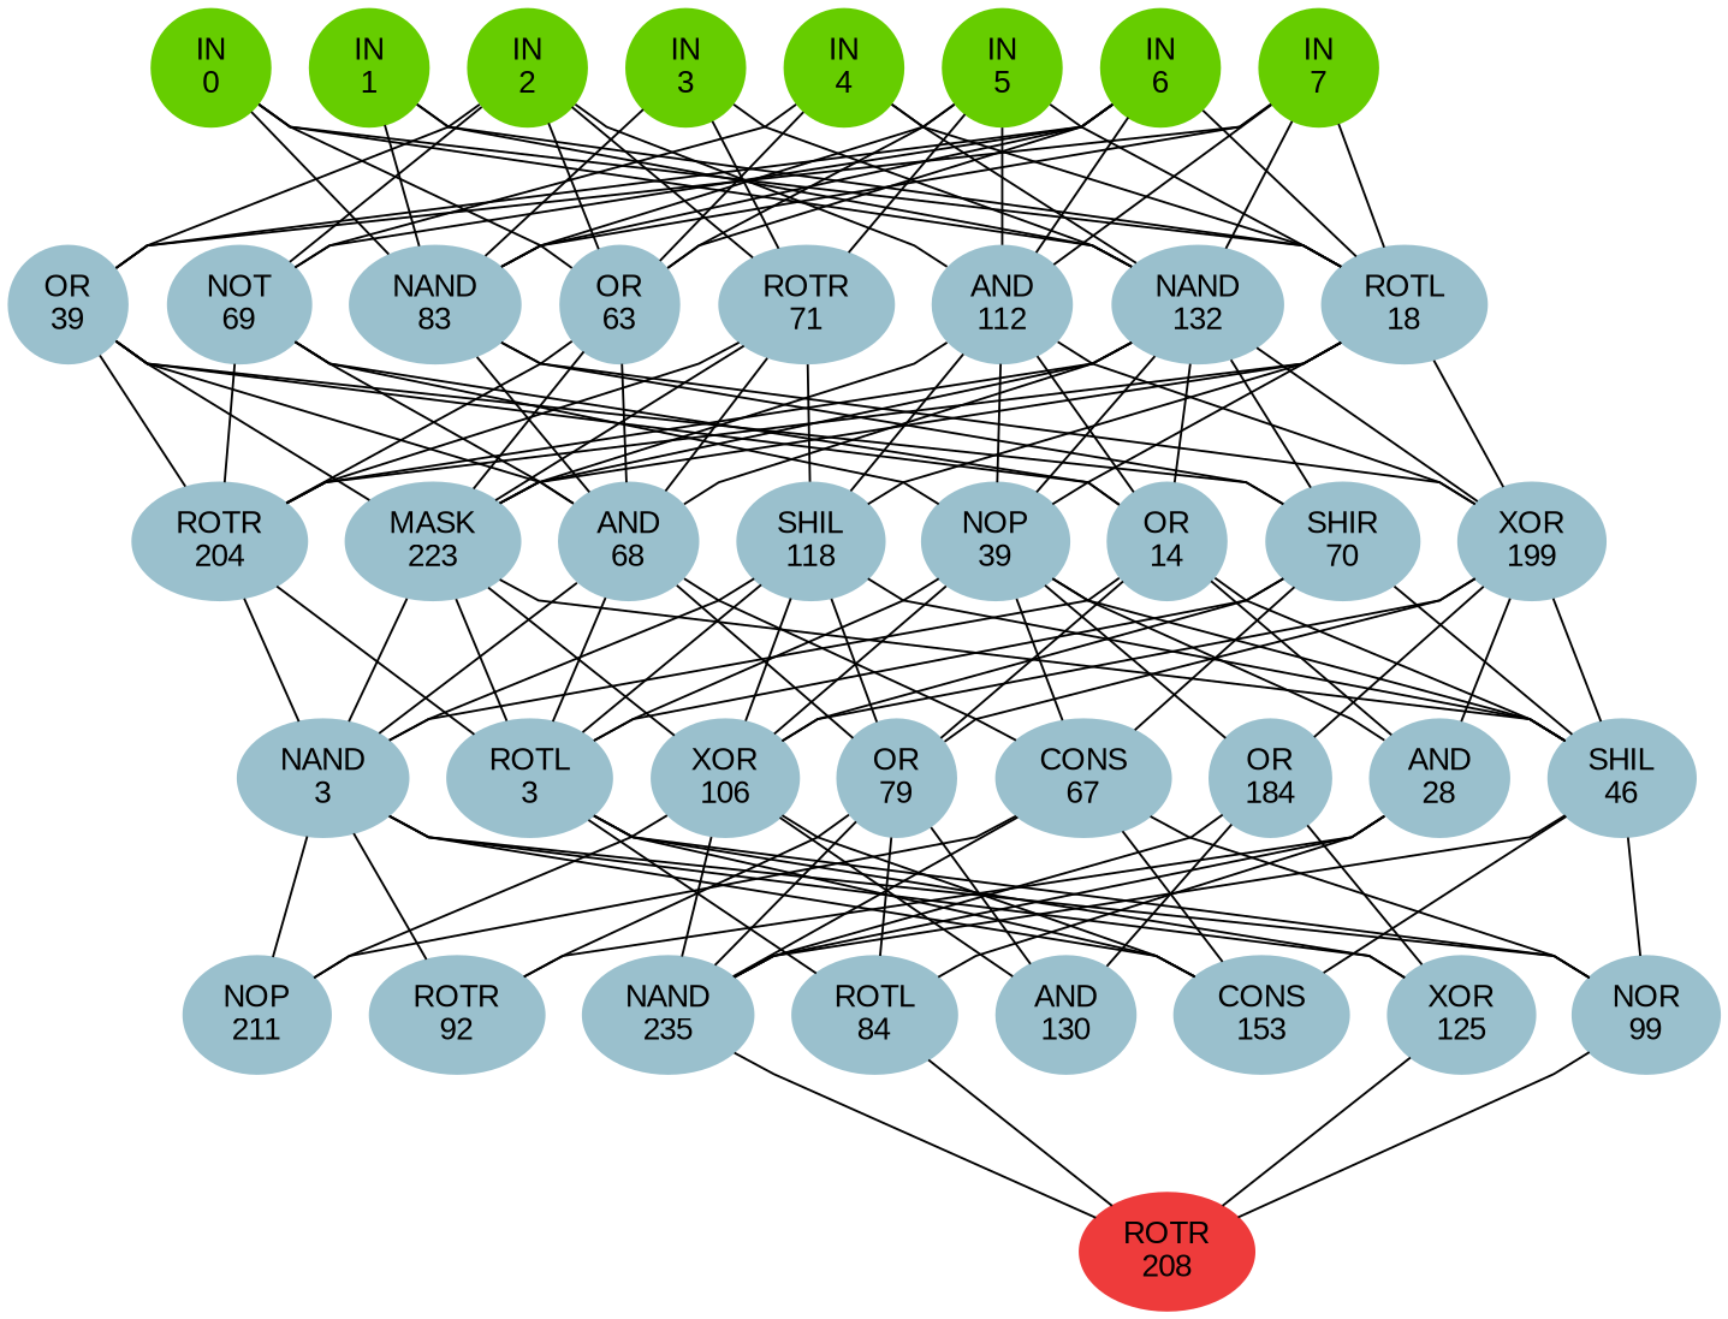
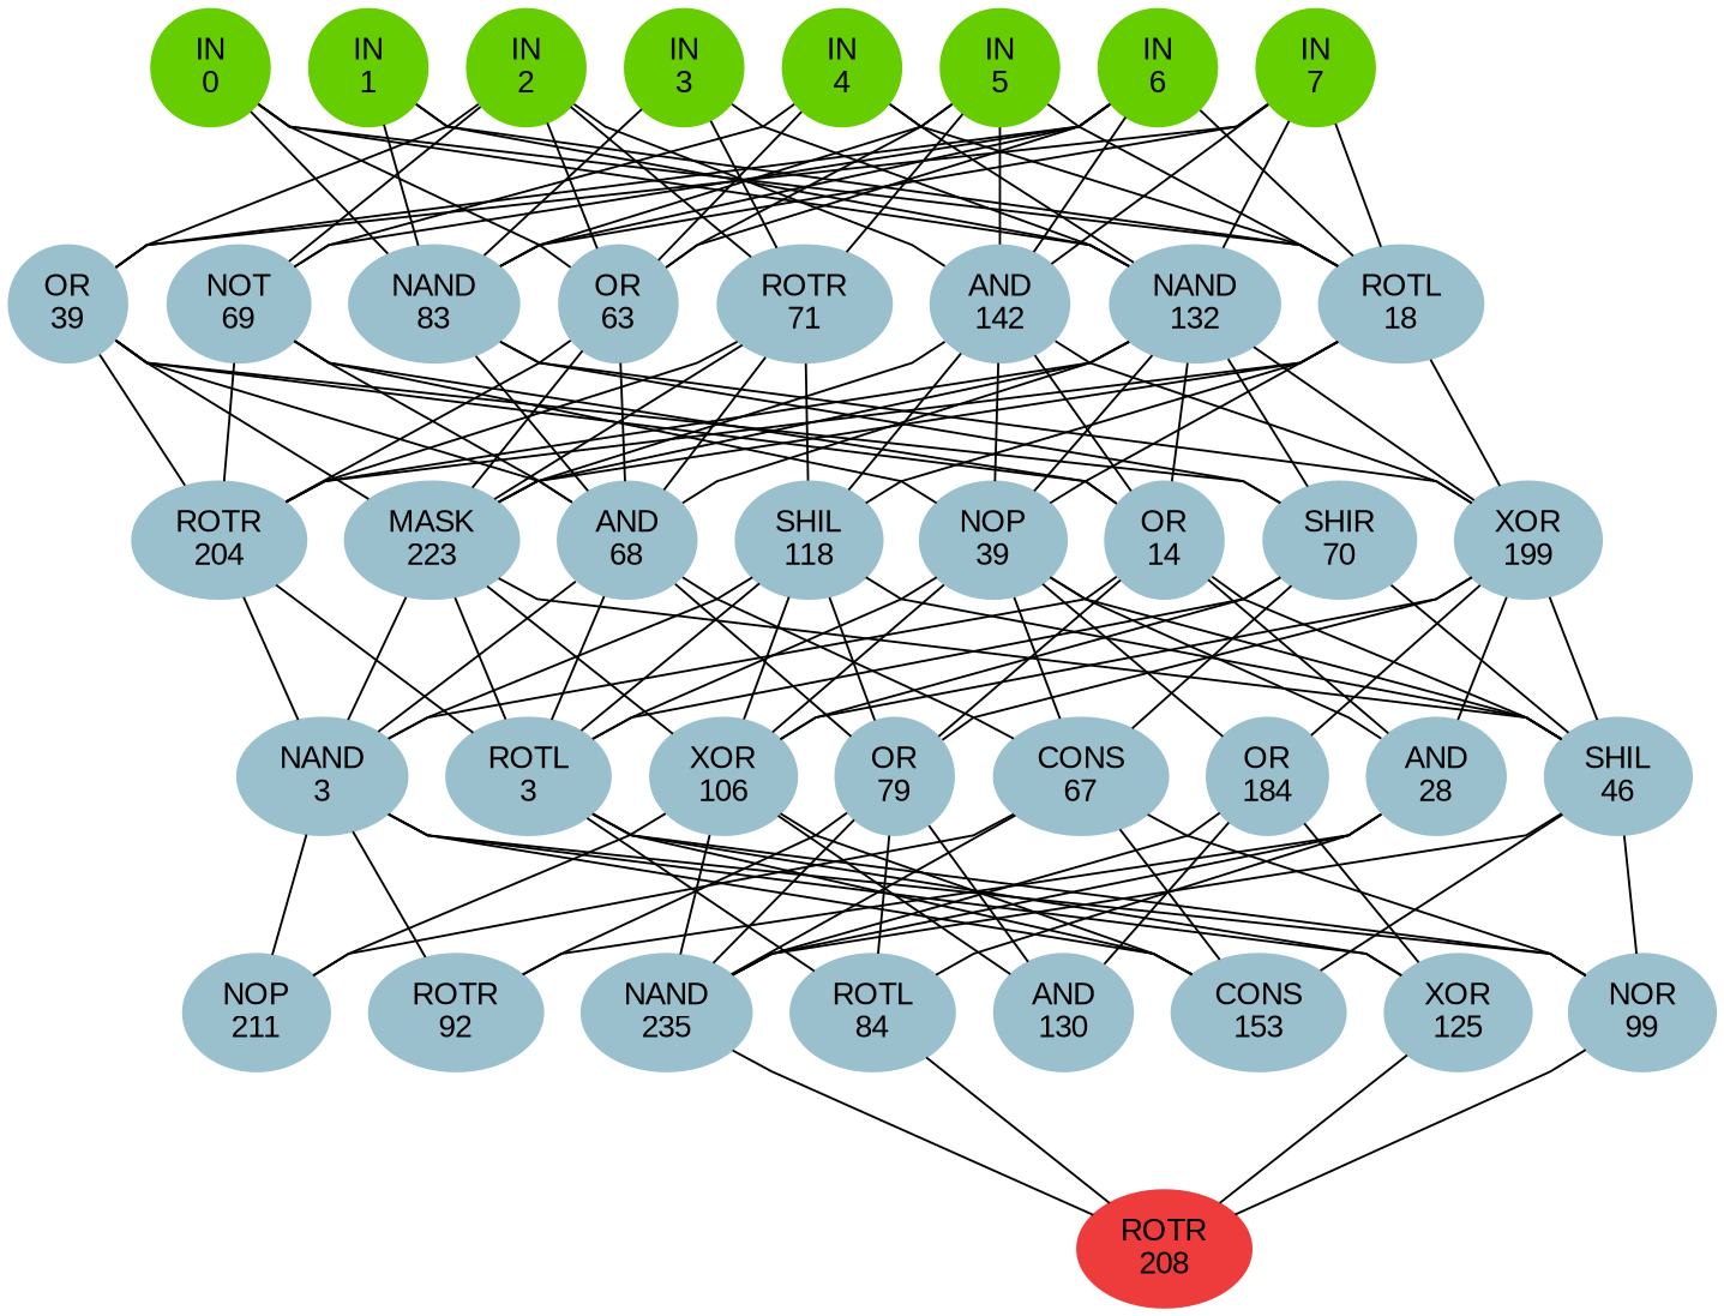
  graph {
    fontname="Liberation Sans"
    ordering=out
    rankdir=BT
    ranksep=0.75
    splines=polyline
    node [color=lightblue3 fontname="Liberation Sans" style=filled]
    edge [fontname="Liberation Sans" style=solid]
    n1 [color=chartreuse3 label="IN\n0"]
    n2 [color=chartreuse3 label="IN\n1"]
    n3 [color=chartreuse3 label="IN\n2"]
    n4 [color=chartreuse3 label="IN\n3"]
    n5 [color=chartreuse3 label="IN\n4"]
    n6 [color=chartreuse3 label="IN\n5"]
    n7 [color=chartreuse3 label="IN\n6"]
    n8 [color=chartreuse3 label="IN\n7"]
    n9 [label="OR\n39"]
    n10 [label="NOT\n69"]
    n11 [label="NAND\n83"]
    n12 [label="OR\n63"]
    n13 [label="ROTR\n71"]
-   n14 [label="AND\n112"]
+   n14 [label="AND\n142"]
    n15 [label="NAND\n132"]
    n16 [label="ROTL\n18"]
    n17 [label="ROTR\n204"]
    n18 [label="MASK\n223"]
    n19 [label="AND\n68"]
    n20 [label="SHIL\n118"]
    n21 [label="NOP\n39"]
    n22 [label="OR\n14"]
    n23 [label="SHIR\n70"]
    n24 [label="XOR\n199"]
    n25 [label="NAND\n3"]
    n26 [label="ROTL\n3"]
    n27 [label="XOR\n106"]
    n28 [label="OR\n79"]
    n29 [label="CONS\n67"]
    n30 [label="OR\n184"]
    n31 [label="AND\n28"]
    n32 [label="SHIL\n46"]
    n33 [label="NOP\n211"]
    n34 [label="ROTR\n92"]
    n35 [label="NAND\n235"]
    n36 [label="ROTL\n84"]
    n37 [label="AND\n130"]
    n38 [label="CONS\n153"]
    n39 [label="XOR\n125"]
    n40 [label="NOR\n99"]
    n41 [color=brown2 label="ROTR\n208"]
    subgraph sub_1 {
      rank=same
      n1
      n2
      n3
      n4
      n5
      n6
      n7
      n8
    }
    subgraph sub_2 {
      rank=same
      n9
      n10
      n11
      n12
      n13
      n14
      n15
      n16
    }
    subgraph sub_3 {
      rank=same
      n17
      n18
      n19
      n20
      n21
      n22
      n23
      n24
    }
    subgraph sub_4 {
      rank=same
      n25
      n26
      n27
      n28
      n29
      n30
      n31
      n32
    }
    subgraph sub_5 {
      rank=same
      n33
      n34
      n35
      n36
      n37
      n38
      n39
      n40
    }
    subgraph sub_6 {
      rank=same
      n41
    }
    n1 -- n2 [style=invis]
    n2 -- n3 [style=invis]
    n3 -- n4 [style=invis]
    n4 -- n5 [style=invis]
    n5 -- n6 [style=invis]
    n6 -- n7 [style=invis]
    n7 -- n8 [style=invis]
    n9 -- n3
    n9 -- n7
    n9 -- n8
    n9 -- n10 [style=invis]
    n10 -- n3
    n10 -- n5
    n10 -- n7
    n10 -- n11 [style=invis]
    n11 -- n1
    n11 -- n2
    n11 -- n4
    n11 -- n6
    n11 -- n7
    n11 -- n8
    n11 -- n12 [style=invis]
    n12 -- n1
    n12 -- n3
    n12 -- n5
    n12 -- n6
    n12 -- n7
    n12 -- n13 [style=invis]
    n13 -- n3
    n13 -- n4
    n13 -- n6
    n13 -- n14 [style=invis]
    n14 -- n3
    n14 -- n6
    n14 -- n7
    n14 -- n8
    n14 -- n15 [style=invis]
    n15 -- n1
    n15 -- n2
    n15 -- n4
    n15 -- n5
    n15 -- n8
    n15 -- n16 [style=invis]
    n16 -- n1
    n16 -- n2
    n16 -- n5
    n16 -- n6
    n16 -- n7
    n16 -- n8
    n17 -- n9
    n17 -- n10
    n17 -- n12
    n17 -- n13
    n17 -- n15
    n17 -- n16
    n17 -- n18 [style=invis]
    n18 -- n9
    n18 -- n12
    n18 -- n13
    n18 -- n14
    n18 -- n15
    n18 -- n16
    n18 -- n19 [style=invis]
    n19 -- n9
    n19 -- n10
    n19 -- n11
    n19 -- n12
    n19 -- n13
    n19 -- n15
    n19 -- n20 [style=invis]
    n20 -- n13
    n20 -- n14
    n20 -- n16
    n20 -- n21 [style=invis]
    n21 -- n10
    n21 -- n14
    n21 -- n15
    n21 -- n16
    n21 -- n22 [style=invis]
    n22 -- n9
    n22 -- n10
    n22 -- n14
    n22 -- n15
    n22 -- n23 [style=invis]
    n23 -- n9
    n23 -- n11
    n23 -- n15
    n23 -- n24 [style=invis]
    n24 -- n11
    n24 -- n14
    n24 -- n15
    n24 -- n16
    n25 -- n17
    n25 -- n18
    n25 -- n19
    n25 -- n20
    n25 -- n22
    n25 -- n26 [style=invis]
    n26 -- n17
    n26 -- n18
    n26 -- n19
    n26 -- n20
    n26 -- n21
    n26 -- n23
    n26 -- n27 [style=invis]
    n27 -- n18
    n27 -- n20
    n27 -- n21
    n27 -- n23
    n27 -- n24
    n27 -- n28 [style=invis]
    n28 -- n19
    n28 -- n20
    n28 -- n22
    n28 -- n24
    n28 -- n29 [style=invis]
    n29 -- n19
    n29 -- n21
    n29 -- n23
    n29 -- n30 [style=invis]
    n30 -- n21
    n30 -- n24
    n30 -- n31 [style=invis]
    n31 -- n21
    n31 -- n22
    n31 -- n24
    n31 -- n32 [style=invis]
    n32 -- n18
    n32 -- n20
    n32 -- n21
    n32 -- n22
    n32 -- n23
    n32 -- n24
    n33 -- n25
    n33 -- n27
    n33 -- n29
    n33 -- n34 [style=invis]
    n34 -- n25
    n34 -- n28
    n34 -- n31
    n34 -- n35 [style=invis]
    n35 -- n27
    n35 -- n28
    n35 -- n29
    n35 -- n30
    n35 -- n31
    n35 -- n32
    n35 -- n36 [style=invis]
    n36 -- n26
    n36 -- n28
    n36 -- n31
    n36 -- n37 [style=invis]
    n37 -- n27
    n37 -- n28
    n37 -- n30
    n37 -- n38 [style=invis]
    n38 -- n25
    n38 -- n26
    n38 -- n27
    n38 -- n29
    n38 -- n32
    n38 -- n39 [style=invis]
    n39 -- n25
    n39 -- n26
    n39 -- n30
    n39 -- n40 [style=invis]
    n40 -- n25
    n40 -- n26
    n40 -- n29
    n40 -- n32
    n41 -- n35
    n41 -- n36
    n41 -- n39
    n41 -- n40
    n41 -- n41 [style=invis]
  }
